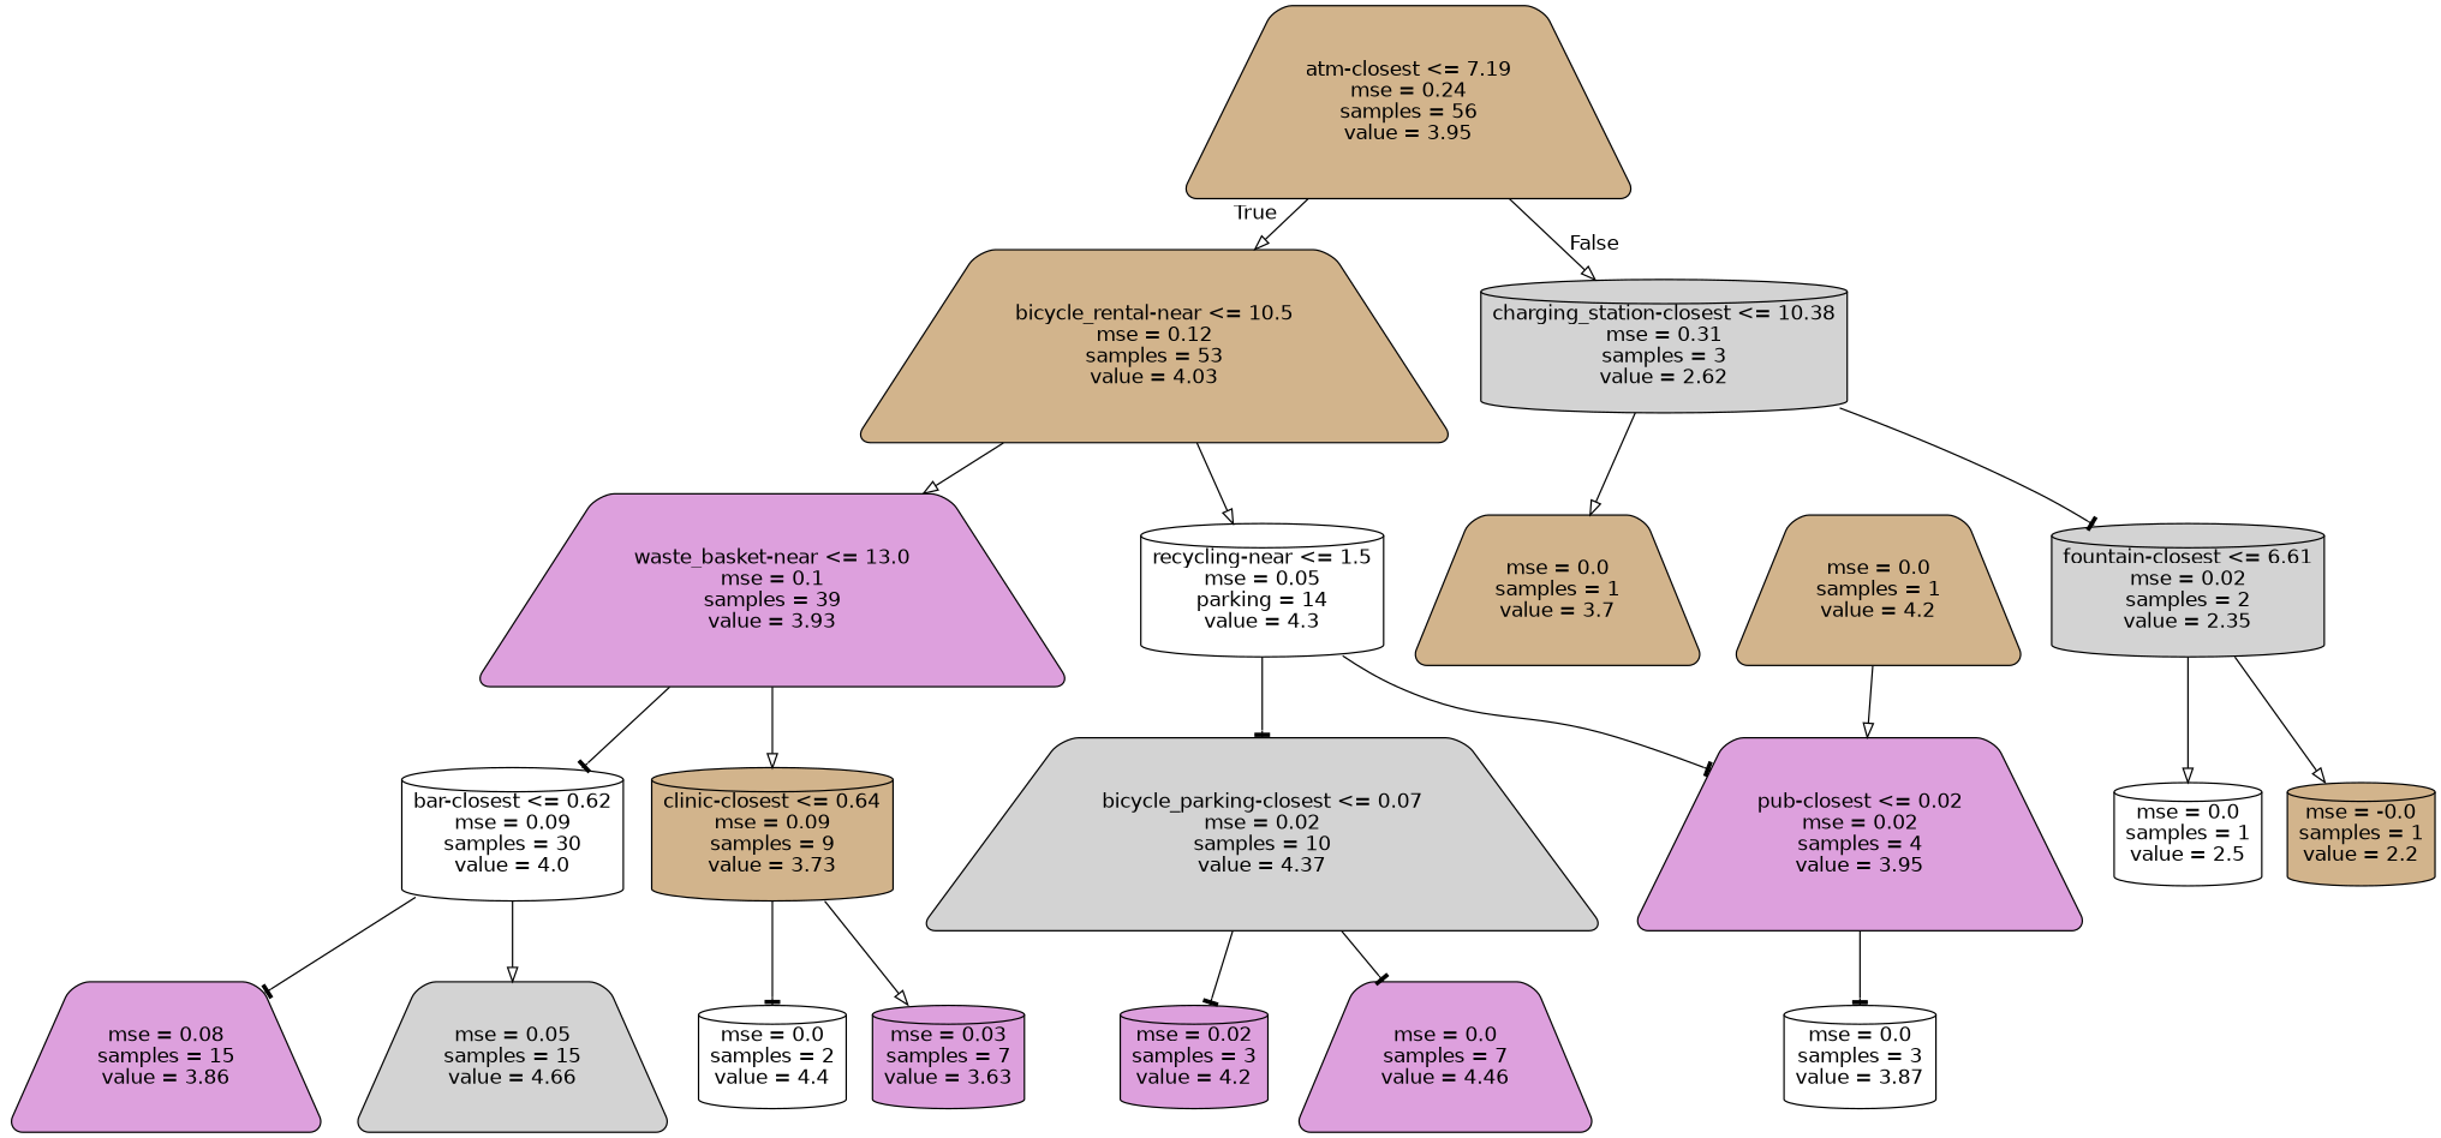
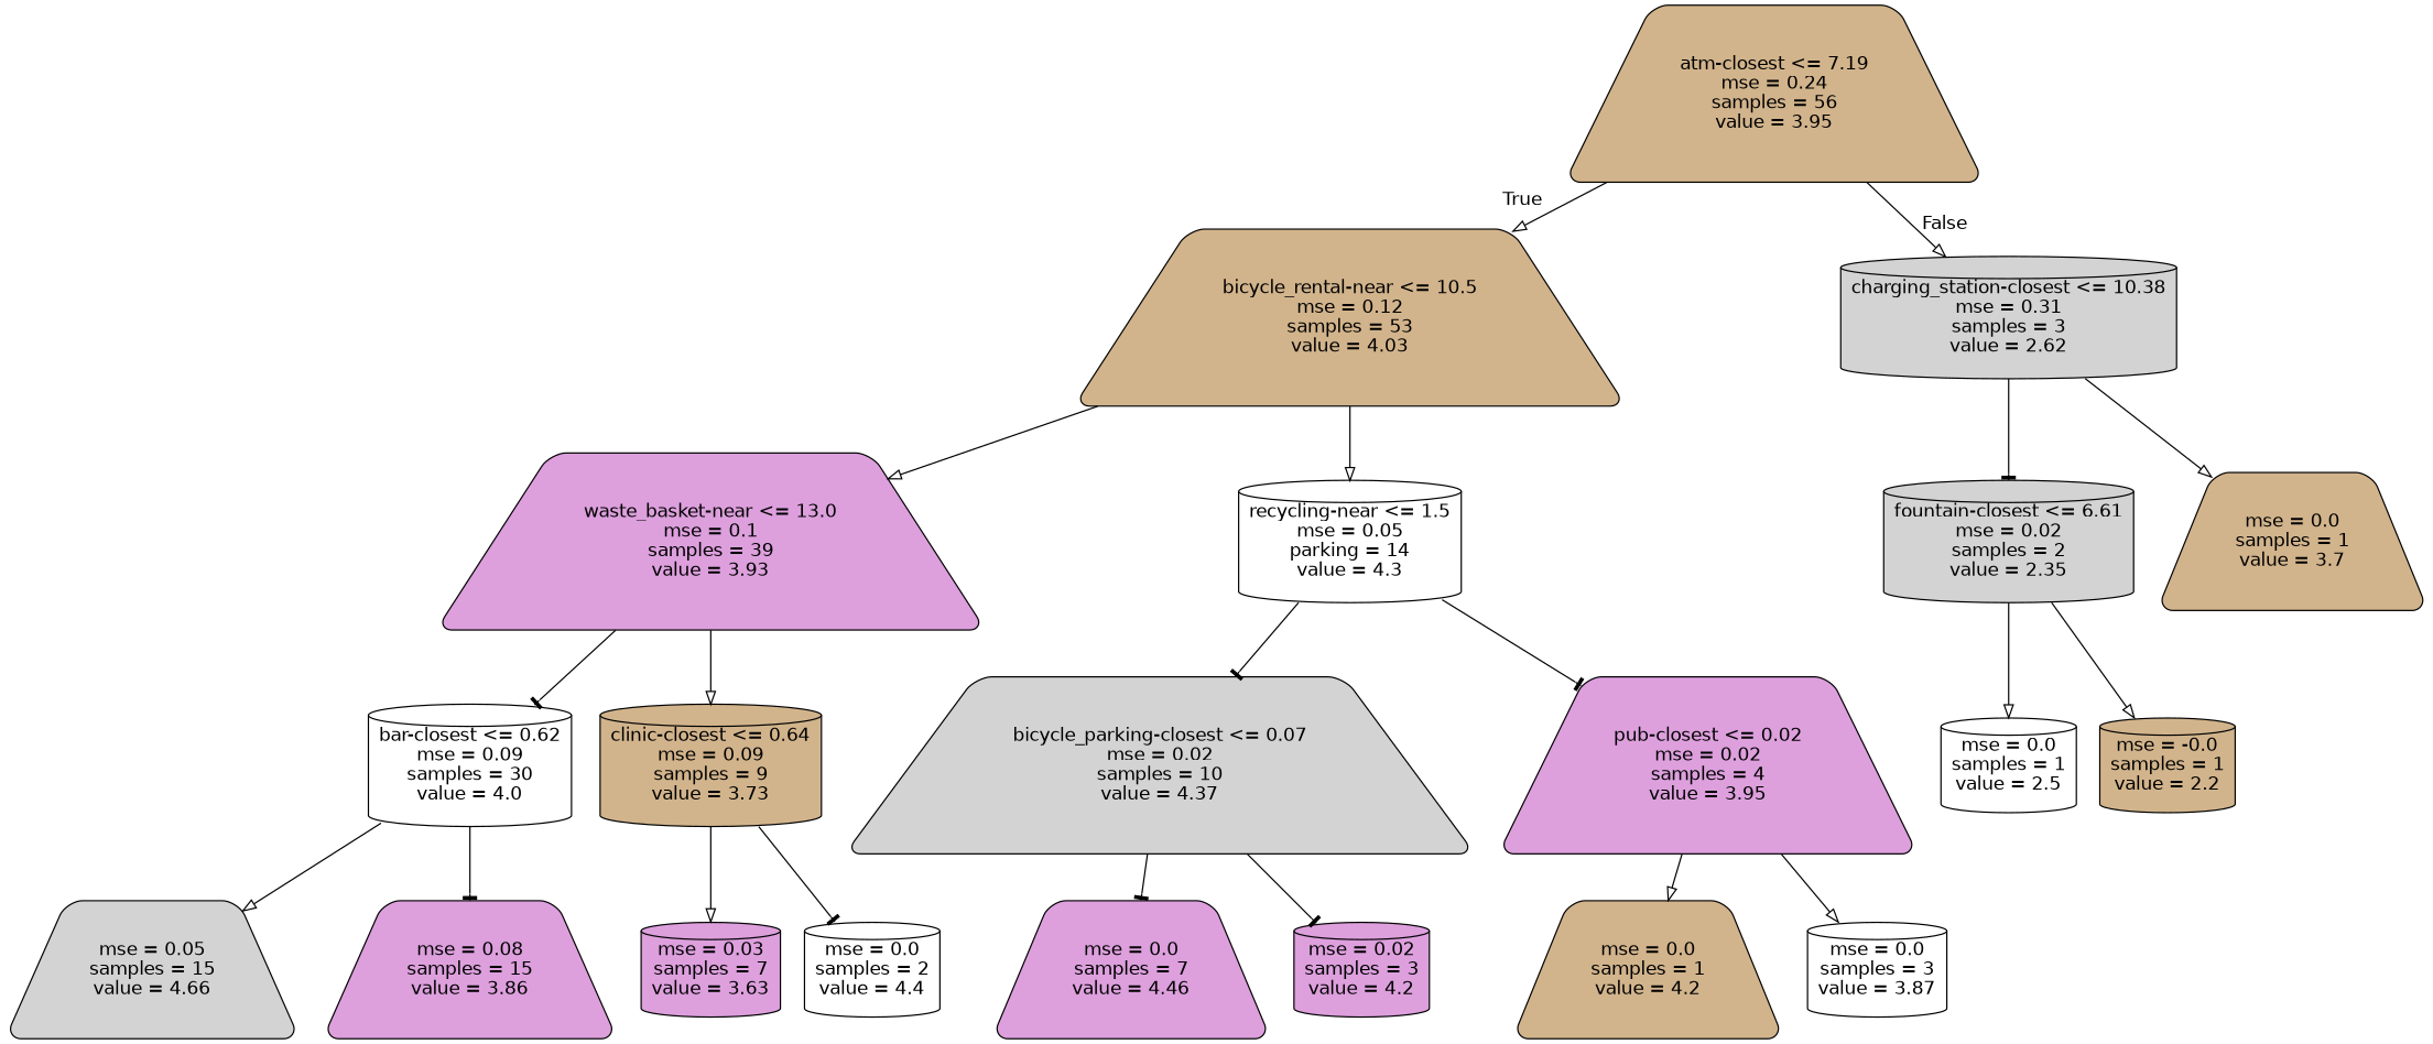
  digraph {
    node [color=black fillcolor=tan fontname=helvetica shape=cylinder style="filled, rounded"]
    edge [arrowhead=onormal fontname=helvetica]
    n1 [label="atm-closest <= 7.19\nmse = 0.24\nsamples = 56\nvalue = 3.95" shape=trapezium]
    n2 [label="bicycle_rental-near <= 10.5\nmse = 0.12\nsamples = 53\nvalue = 4.03" shape=trapezium]
    n3 [fillcolor=lightgrey label="charging_station-closest <= 10.38\nmse = 0.31\nsamples = 3\nvalue = 2.62"]
    n4 [fillcolor=plum label="waste_basket-near <= 13.0\nmse = 0.1\nsamples = 39\nvalue = 3.93" shape=trapezium]
    n5 [fillcolor=white label="recycling-near <= 1.5\nmse = 0.05\nparking = 14\nvalue = 4.3"]
    n6 [fillcolor=lightgrey label="fountain-closest <= 6.61\nmse = 0.02\nsamples = 2\nvalue = 2.35"]
    n7 [label="mse = 0.0\nsamples = 1\nvalue = 3.7" shape=trapezium]
    n8 [fillcolor=white label="bar-closest <= 0.62\nmse = 0.09\nsamples = 30\nvalue = 4.0"]
    n9 [label="clinic-closest <= 0.64\nmse = 0.09\nsamples = 9\nvalue = 3.73"]
    n10 [fillcolor=lightgrey label="bicycle_parking-closest <= 0.07\nmse = 0.02\nsamples = 10\nvalue = 4.37" shape=trapezium]
    n11 [fillcolor=plum label="pub-closest <= 0.02\nmse = 0.02\nsamples = 4\nvalue = 3.95" shape=trapezium]
    n12 [fillcolor=lightgrey label="mse = 0.05\nsamples = 15\nvalue = 4.66" shape=trapezium]
    n13 [fillcolor=plum label="mse = 0.08\nsamples = 15\nvalue = 3.86" shape=trapezium]
    n14 [fillcolor=plum label="mse = 0.03\nsamples = 7\nvalue = 3.63"]
    n15 [fillcolor=white label="mse = 0.0\nsamples = 2\nvalue = 4.4"]
    n16 [fillcolor=plum label="mse = 0.0\nsamples = 7\nvalue = 4.46" shape=trapezium]
    n17 [fillcolor=plum label="mse = 0.02\nsamples = 3\nvalue = 4.2"]
    n18 [label="mse = 0.0\nsamples = 1\nvalue = 4.2" shape=trapezium]
    n19 [fillcolor=white label="mse = 0.0\nsamples = 3\nvalue = 3.87"]
    n20 [fillcolor=white label="mse = 0.0\nsamples = 1\nvalue = 2.5"]
    n21 [label="mse = -0.0\nsamples = 1\nvalue = 2.2"]
    n1 -> n2 [headlabel=True labelangle=45 labeldistance=2.5]
    n1 -> n3 [headlabel=False labelangle=-45 labeldistance=2.5]
    n2 -> n4
    n2 -> n5
    n3 -> n6 [arrowhead=tee]
    n3 -> n7
    n4 -> n8 [arrowhead=tee]
    n4 -> n9
    n5 -> n10 [arrowhead=tee]
    n5 -> n11 [arrowhead=tee]
    n6 -> n20
    n6 -> n21
    n8 -> n12
    n8 -> n13 [arrowhead=tee]
    n9 -> n14
    n9 -> n15 [arrowhead=tee]
    n10 -> n16 [arrowhead=tee]
    n10 -> n17 [arrowhead=tee]
-   n18 -> n11
-   n11 -> n19 [arrowhead=tee]
+   n11 -> n18
+   n11 -> n19
  }
